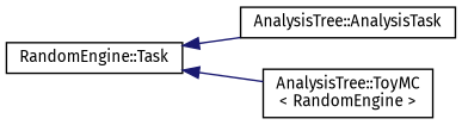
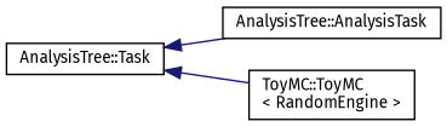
  digraph {
    fontname="Fira Sans"
    rankdir=LR
    node [color=black fillcolor=white fontname="Fira Sans" fontsize=10 shape=record style=filled]
    edge [color=midnightblue dir=back fontname="Fira Sans" fontsize=10 labelfontname=Helvetica labelfontsize=10 style=solid]
-   n1 [height=0.2 label="RandomEngine::Task" width=0.4]
+   n1 [height=0.2 label="AnalysisTree::Task" width=0.4]
    n2 [height=0.2 label="AnalysisTree::AnalysisTask" width=0.4]
-   n3 [height=0.2 label="AnalysisTree::ToyMC\l\< RandomEngine \>" width=0.4]
+   n3 [height=0.2 label="ToyMC::ToyMC\l\< RandomEngine \>" width=0.4]
    n1 -> n2
    n1 -> n3
  }
